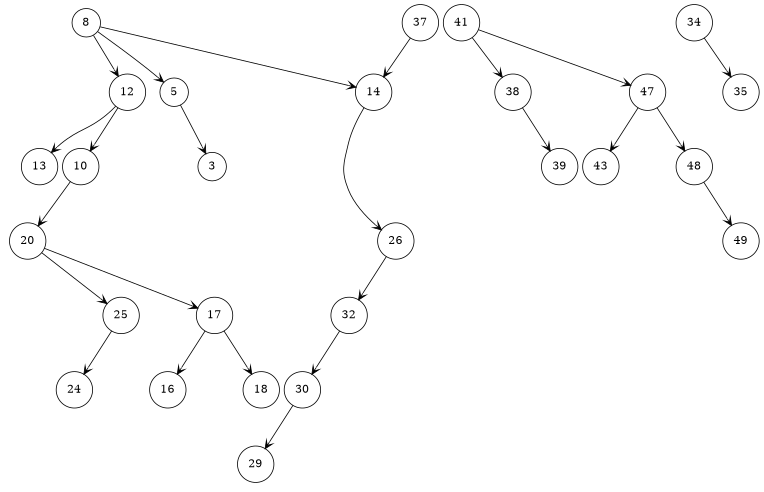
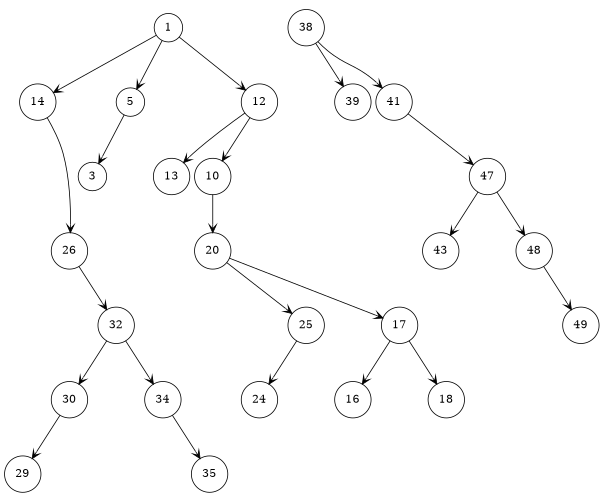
  digraph {
    nodesep=0.1
    node [shape=circle]
    edge [arrowhead=vee]
    _20 [group=20 style=invis width=0]
    24
    25 [group=25]
    _26 [group=26 style=invis width=0]
    13
    _14 [group=14 style=invis width=0]
    _41 [group=41 style=invis width=0]
    43
    _37 [group=37 style=invis width=0]
    38 [group=38]
    _25 [group=25 style=invis width=0]
    _38 [group=38 style=invis width=0]
    39
-   37 [group=37]
    14 [group=14]
    26 [group=26]
    41 [group=41]
    47 [group=47]
-   8 [group=8]
+   8 [group=8 label=1]
    5 [group=5]
    _8 [group=8 style=invis width=0]
    12 [group=12]
    32 [group=32]
    3
    _5 [group=5 style=invis width=0]
    10
    _12 [group=12 style=invis width=0]
    20 [group=20]
    17 [group=17]
    30 [group=30]
    _32 [group=32 style=invis width=0]
    34 [group=34]
    16
    _17 [group=17 style=invis width=0]
    18
    29
    _30 [group=30 style=invis width=0]
    _34 [group=34 style=invis width=0]
    35
    _47 [group=47 style=invis width=0]
    48 [group=48]
    _48 [group=48 style=invis width=0]
    49
    subgraph sub_1 {
      rank=same
      _20
      24
    }
    subgraph sub_2 {
      rank=same
      25
      _26
    }
    subgraph sub_3 {
      rank=same
      13
      _14
    }
    subgraph sub_4 {
      rank=same
      _41
      43
    }
    subgraph sub_5 {
      rank=same
      _37
      38
    }
    25 -> 24
    25 -> _25 [style=invis]
    38 -> _38 [style=invis]
    38 -> 39
-   37 -> _37 [style=invis]
-   37 -> 14
    14 -> _14 [style=invis]
    14 -> 26
    26 -> _26 [style=invis]
    26 -> 32
    41 -> _41 [style=invis]
-   41 -> 38
+   38 -> 41
    41 -> 47
    47 -> 43
    47 -> _47 [style=invis]
    47 -> 48
    8 -> 14
    8 -> 5
    8 -> _8 [style=invis]
    8 -> 12
    5 -> 3
    5 -> _5 [style=invis]
    12 -> 13
    12 -> 10
    12 -> _12 [style=invis]
    32 -> 30
    32 -> _32 [style=invis]
+   32 -> 34
    10 -> 20
    20 -> _20 [style=invis]
    20 -> 25
    20 -> 17
    17 -> 16
    17 -> _17 [style=invis]
    17 -> 18
    30 -> 29
    30 -> _30 [style=invis]
    34 -> _34 [style=invis]
    34 -> 35
    48 -> _48 [style=invis]
    48 -> 49
  }
